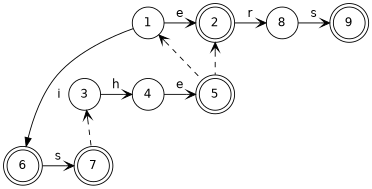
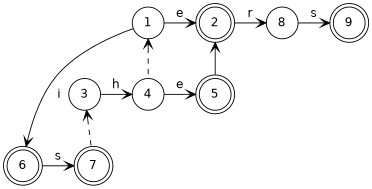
  digraph {
    fontname="DejaVu Sans"
    node [fontname="DejaVu Sans" shape=doublecircle]
    edge [fontname="DejaVu Sans"]
    2
    5
    7
    9
    8 [shape=circle]
    1 [shape=circle]
    6
    3 [shape=circle]
    4 [shape=circle]
    subgraph sub_1 {
      2
      5
      7
      9
    }
    subgraph sub_2 {
      rank=same
      2
      9
      8
      1
    }
    subgraph sub_3 {
      rank=same
      7
      6
    }
    subgraph sub_4 {
      rank=same
      5
      3
      4
    }
    subgraph sub_5 {
      2
      5
      7
      9
      1
      3
      4
    }
    subgraph sub_6 {
      2
      5
      7
      9
      8
      1
      6
      3
      4
    }
-   2 -> 5 [arrowtail=vee dir=back style=dashed]
+   2 -> 5 [arrowtail=vee dir=back style=solid]
    2 -> 8 [style=invis]
    2 -> 8 [arrowhead=vee label=r]
    8 -> 9 [style=invis]
    8 -> 9 [arrowhead=vee label=s]
    1 -> 2 [style=invis]
    1 -> 2 [arrowhead=vee label=e]
-   1 -> 6 [arrowhead=normal label=i]
-   1 -> 5 [arrowtail=vee dir=back style=dashed]
+   1 -> 6 [arrowhead=vee label=i]
+   1 -> 4 [arrowtail=vee dir=back style=dashed]
    6 -> 7 [style=invis]
    6 -> 7 [arrowhead=vee label=s]
    3 -> 7 [arrowtail=vee dir=back style=dashed]
    3 -> 4 [style=invis]
    3 -> 4 [arrowhead=vee label=h]
    4 -> 5 [style=invis]
    4 -> 5 [arrowhead=vee label=e]
  }
